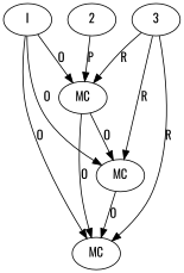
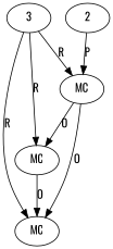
  digraph {
    fontname=Oswald
    node [fontname=Oswald t=Formatter]
    edge [fontname=Oswald]
    n1 [l=79 label=MC s="format()"]
    n2 [label=MC s="close()" t=AutoCloseable]
    n3 [l=95 label=MC s="toString()" t=Object]
    2 [t=String v="Registrars in same class space \n"]
    3 [n=setup]
-   n6 [l=77 label=I]
    n1 -> n2 [label=O]
    n1 -> n3 [label=O]
    n3 -> n2 [label=O]
    2 -> n1 [label=P]
    3 -> n1 [label=R]
    3 -> n2 [label=R]
    3 -> n3 [label=R]
-   n6 -> n1 [label=O]
-   n6 -> n2 [label=O]
-   n6 -> n3 [label=O]
  }
